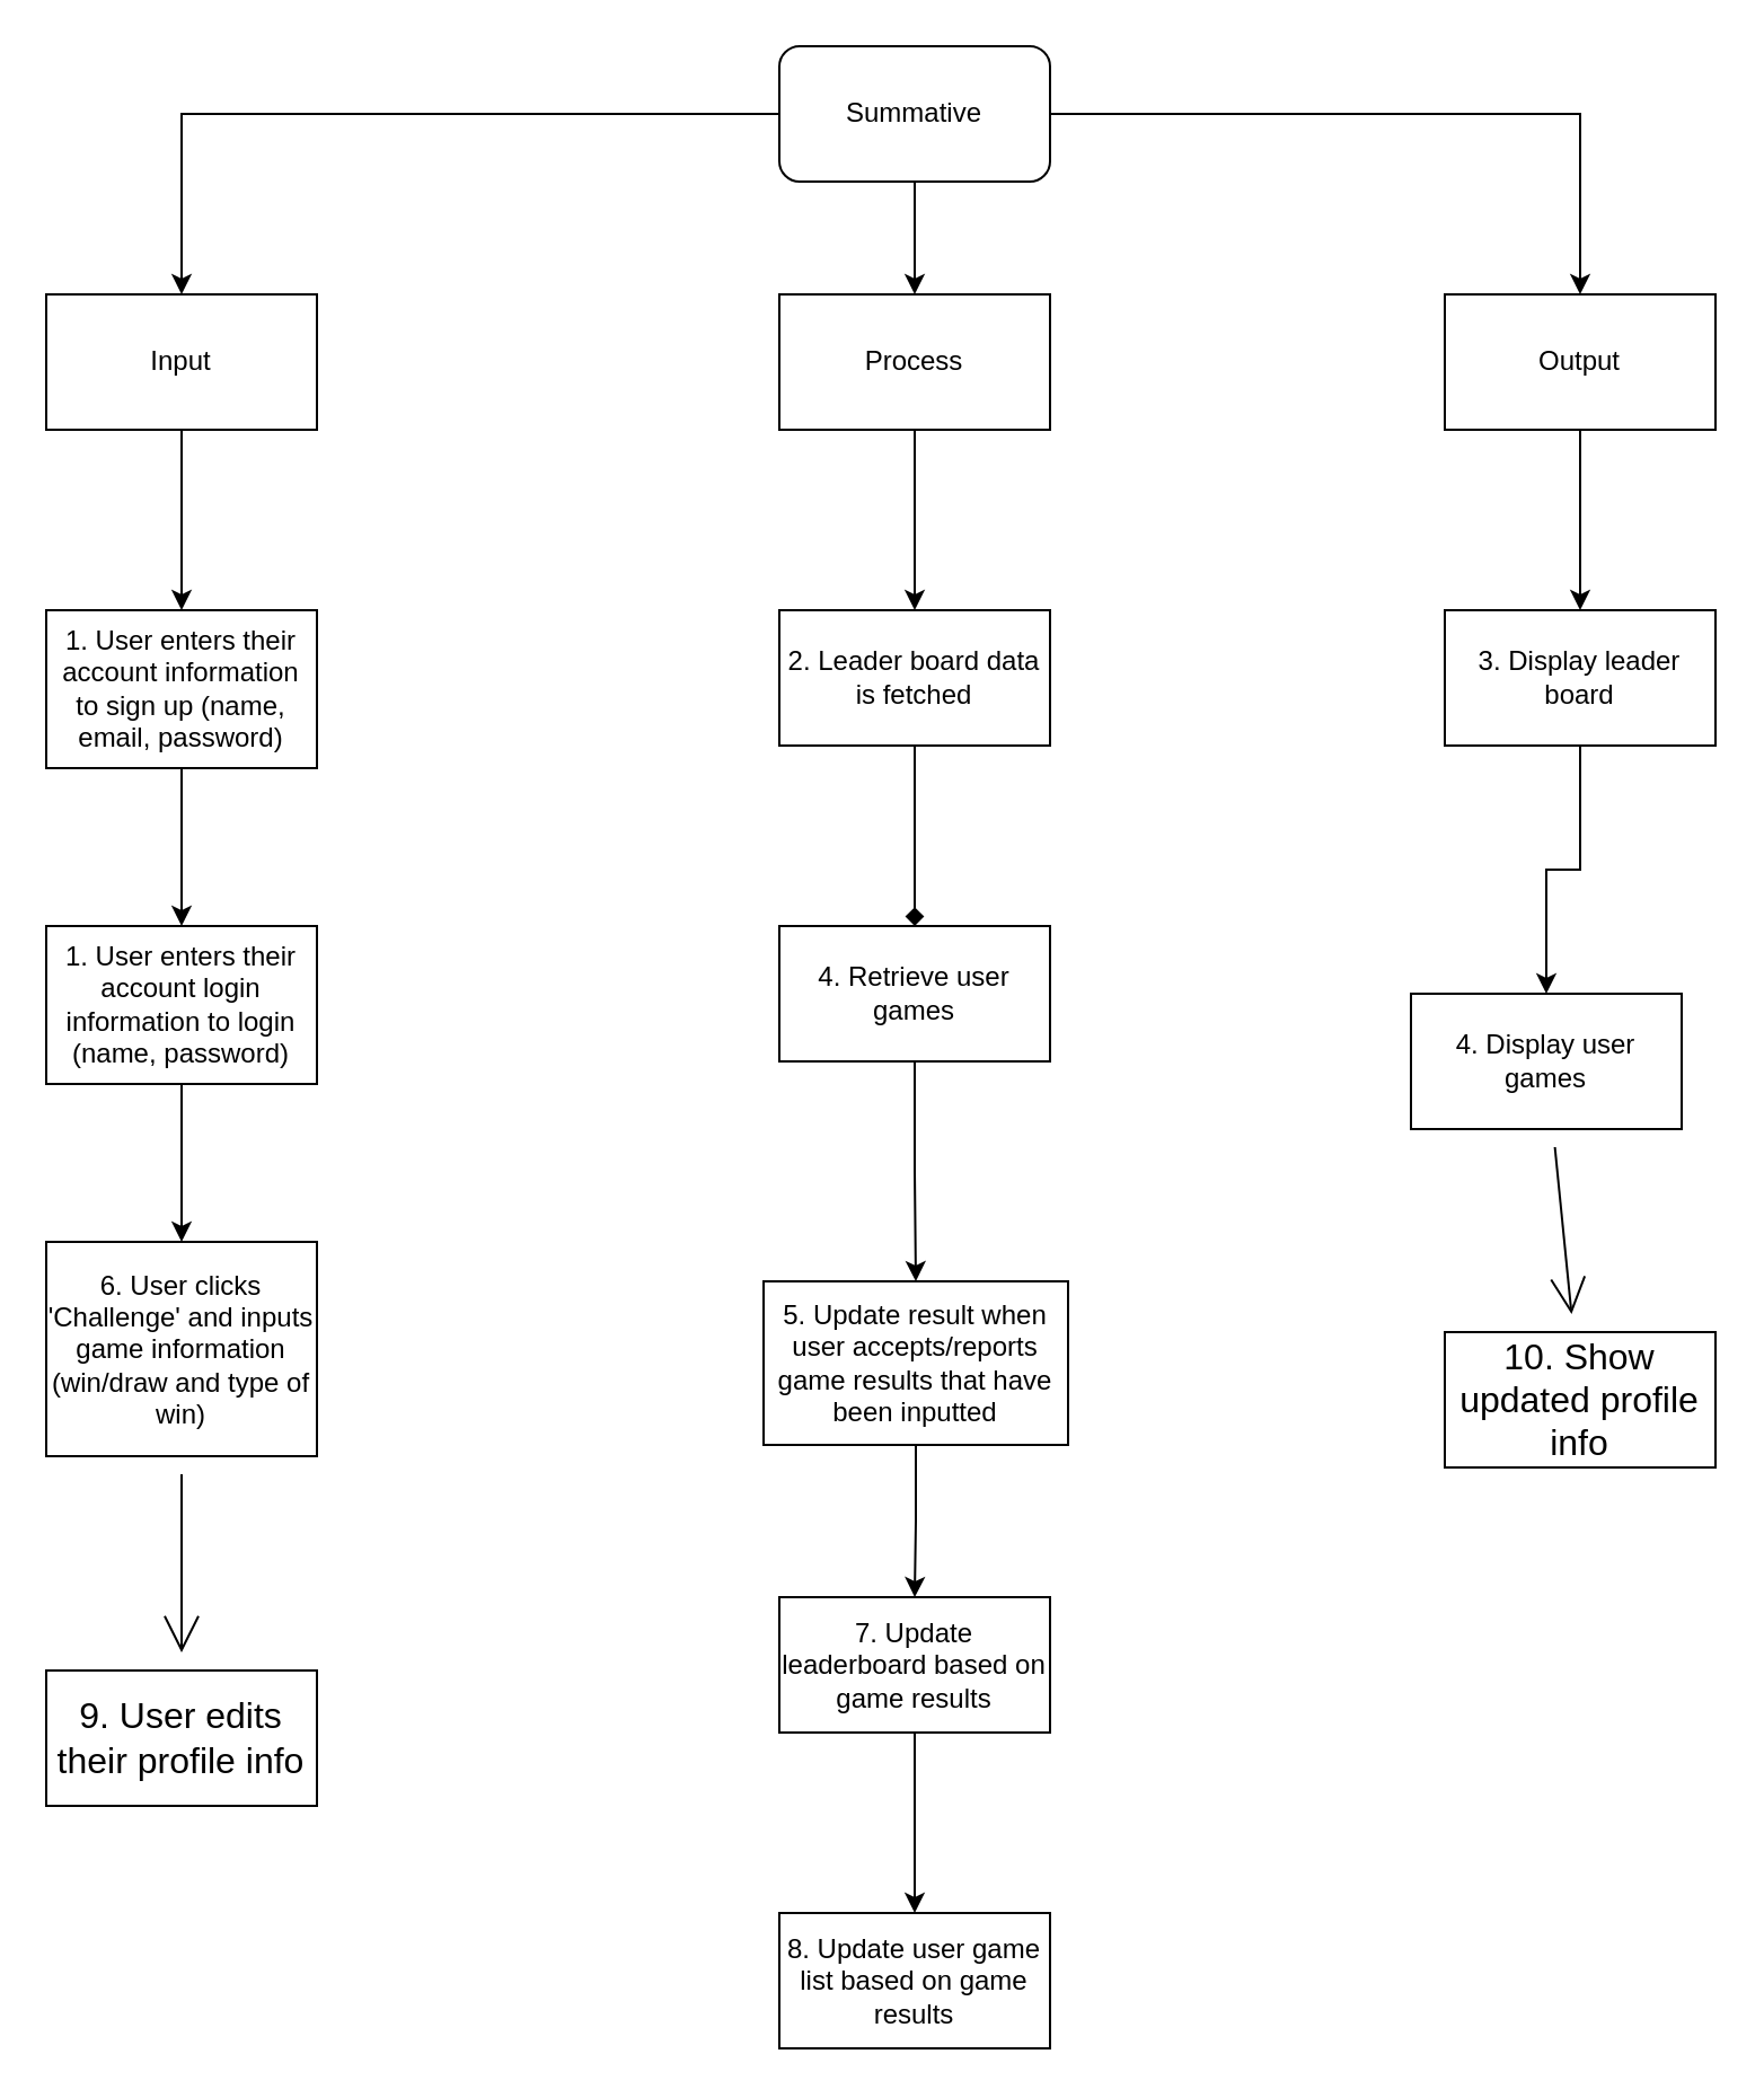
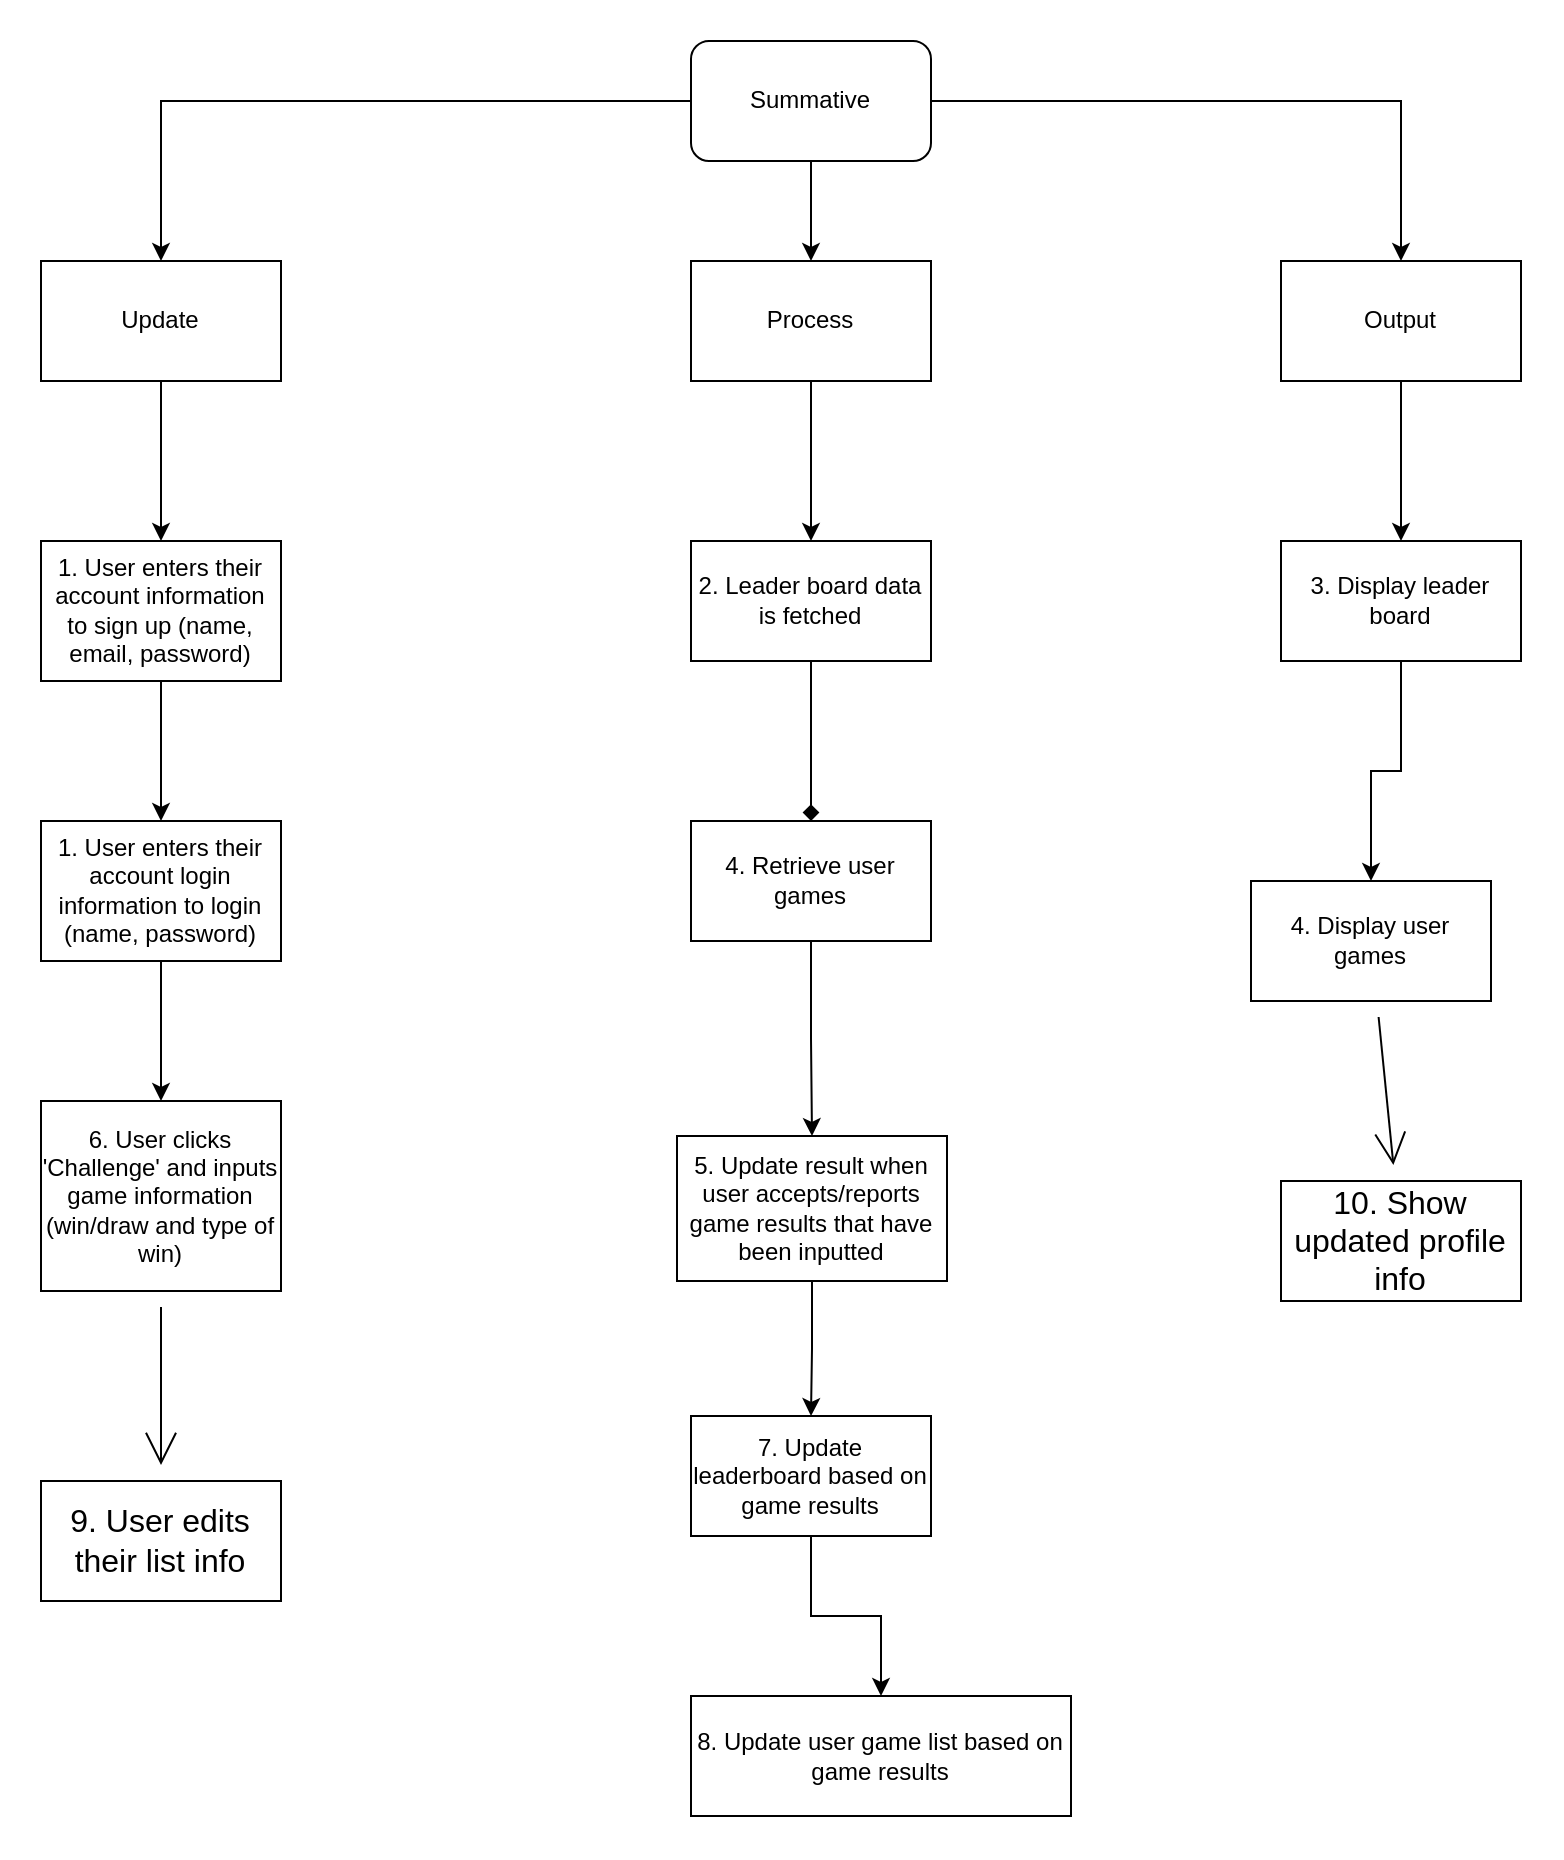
  <mxCell id="0" />
  <mxCell id="1" parent="0" />
  <mxCell id="2" value="" style="edgeStyle=orthogonalEdgeStyle;rounded=0;orthogonalLoop=1;jettySize=auto;html=1;" parent="1" source="5" target="7" edge="1"><mxGeometry relative="1" as="geometry" /></mxCell>
  <mxCell id="3" value="" style="edgeStyle=orthogonalEdgeStyle;rounded=0;orthogonalLoop=1;jettySize=auto;html=1;" parent="1" source="5" target="9" edge="1"><mxGeometry relative="1" as="geometry" /></mxCell>
  <mxCell id="4" value="" style="edgeStyle=orthogonalEdgeStyle;rounded=0;orthogonalLoop=1;jettySize=auto;html=1;" parent="1" source="5" target="11" edge="1"><mxGeometry relative="1" as="geometry" /></mxCell>
  <mxCell id="5" value="Summative" style="whiteSpace=wrap;html=1;rounded=1;" parent="1" vertex="1"><mxGeometry x="345" y="20" width="120" height="60" as="geometry" /></mxCell>
  <mxCell id="6" value="" style="edgeStyle=orthogonalEdgeStyle;rounded=0;orthogonalLoop=1;jettySize=auto;html=1;" parent="1" source="7" target="13" edge="1"><mxGeometry relative="1" as="geometry" /></mxCell>
- <mxCell id="7" value="Input" style="whiteSpace=wrap;html=1;rounded=0;" parent="1" vertex="1"><mxGeometry x="20" y="130" width="120" height="60" as="geometry" /></mxCell>
+ <mxCell id="7" value="Update" style="whiteSpace=wrap;html=1;rounded=0;" parent="1" vertex="1"><mxGeometry x="20" y="130" width="120" height="60" as="geometry" /></mxCell>
  <mxCell id="8" value="" style="edgeStyle=orthogonalEdgeStyle;rounded=0;orthogonalLoop=1;jettySize=auto;html=1;" parent="1" source="9" target="15" edge="1"><mxGeometry relative="1" as="geometry" /></mxCell>
  <mxCell id="9" value="Process" style="whiteSpace=wrap;html=1;rounded=0;" parent="1" vertex="1"><mxGeometry x="345" y="130" width="120" height="60" as="geometry" /></mxCell>
  <mxCell id="10" value="" style="edgeStyle=orthogonalEdgeStyle;rounded=0;orthogonalLoop=1;jettySize=auto;html=1;" parent="1" source="11" target="28" edge="1"><mxGeometry relative="1" as="geometry" /></mxCell>
  <mxCell id="11" value="Output" style="whiteSpace=wrap;html=1;rounded=0;" parent="1" vertex="1"><mxGeometry x="640" y="130" width="120" height="60" as="geometry" /></mxCell>
  <mxCell id="12" value="" style="edgeStyle=orthogonalEdgeStyle;rounded=0;orthogonalLoop=1;jettySize=auto;html=1;" parent="1" source="13" target="19" edge="1"><mxGeometry relative="1" as="geometry" /></mxCell>
  <mxCell id="13" value="1. User enters their account information to sign up (name, email, password)" style="whiteSpace=wrap;html=1;rounded=0;" parent="1" vertex="1"><mxGeometry x="20" y="270" width="120" height="70" as="geometry" /></mxCell>
  <mxCell id="14" value="" style="edgeStyle=orthogonalEdgeStyle;rounded=0;orthogonalLoop=1;jettySize=auto;html=1;endArrow=diamond;" parent="1" source="15" target="17" edge="1"><mxGeometry relative="1" as="geometry" /></mxCell>
  <mxCell id="15" value="2. Leader board data is fetched" style="whiteSpace=wrap;html=1;rounded=0;" parent="1" vertex="1"><mxGeometry x="345" y="270" width="120" height="60" as="geometry" /></mxCell>
  <mxCell id="16" value="" style="edgeStyle=orthogonalEdgeStyle;rounded=0;orthogonalLoop=1;jettySize=auto;html=1;" parent="1" source="17" target="23" edge="1"><mxGeometry relative="1" as="geometry" /></mxCell>
  <mxCell id="17" value="4. Retrieve user games" style="whiteSpace=wrap;html=1;rounded=0;" parent="1" vertex="1"><mxGeometry x="345" y="410" width="120" height="60" as="geometry" /></mxCell>
  <mxCell id="18" value="" style="edgeStyle=orthogonalEdgeStyle;rounded=0;orthogonalLoop=1;jettySize=auto;html=1;" parent="1" source="19" target="21" edge="1"><mxGeometry relative="1" as="geometry" /></mxCell>
  <mxCell id="19" value="1. User enters their account login information to login (name, password)" style="whiteSpace=wrap;html=1;rounded=0;" parent="1" vertex="1"><mxGeometry x="20" y="410" width="120" height="70" as="geometry" /></mxCell>
  <mxCell id="20" value="" style="edgeStyle=none;curved=1;rounded=0;orthogonalLoop=1;jettySize=auto;html=1;fontSize=12;endArrow=open;startSize=14;endSize=14;sourcePerimeterSpacing=8;targetPerimeterSpacing=8;" edge="1" parent="1" source="21" target="31"><mxGeometry relative="1" as="geometry" /></mxCell>
  <mxCell id="21" value="6. User clicks 'Challenge' and inputs game information (win/draw and type of win)" style="whiteSpace=wrap;html=1;rounded=0;" parent="1" vertex="1"><mxGeometry x="20" y="550" width="120" height="95" as="geometry" /></mxCell>
  <mxCell id="22" value="" style="edgeStyle=orthogonalEdgeStyle;rounded=0;orthogonalLoop=1;jettySize=auto;html=1;" parent="1" source="23" target="25" edge="1"><mxGeometry relative="1" as="geometry" /></mxCell>
  <mxCell id="23" value="5. Update result when user accepts/reports game results that have been inputted" style="whiteSpace=wrap;html=1;rounded=0;" parent="1" vertex="1"><mxGeometry x="338" y="567.5" width="135" height="72.5" as="geometry" /></mxCell>
  <mxCell id="24" value="" style="edgeStyle=orthogonalEdgeStyle;rounded=0;orthogonalLoop=1;jettySize=auto;html=1;" parent="1" source="25" target="26" edge="1"><mxGeometry relative="1" as="geometry" /></mxCell>
  <mxCell id="25" value="7. Update leaderboard based on game results" style="whiteSpace=wrap;html=1;rounded=0;" parent="1" vertex="1"><mxGeometry x="345" y="707.5" width="120" height="60" as="geometry" /></mxCell>
- <mxCell id="26" value="8. Update user game list based on game results" style="whiteSpace=wrap;html=1;rounded=0;" parent="1" vertex="1"><mxGeometry x="345" y="847.5" width="120" height="60" as="geometry" /></mxCell>
+ <mxCell id="26" value="8. Update user game list based on game results" style="whiteSpace=wrap;html=1;rounded=0;" parent="1" vertex="1"><mxGeometry x="345" y="847.5" width="190" height="60" as="geometry" /></mxCell>
  <mxCell id="27" value="" style="edgeStyle=orthogonalEdgeStyle;rounded=0;orthogonalLoop=1;jettySize=auto;html=1;" parent="1" source="28" target="30" edge="1"><mxGeometry relative="1" as="geometry" /></mxCell>
  <mxCell id="28" value="3. Display leader board" style="whiteSpace=wrap;html=1;rounded=0;" parent="1" vertex="1"><mxGeometry x="640" y="270" width="120" height="60" as="geometry" /></mxCell>
  <mxCell id="29" value="" style="edgeStyle=none;curved=1;rounded=0;orthogonalLoop=1;jettySize=auto;html=1;fontSize=12;endArrow=open;startSize=14;endSize=14;sourcePerimeterSpacing=8;targetPerimeterSpacing=8;" edge="1" parent="1" source="30" target="32"><mxGeometry relative="1" as="geometry" /></mxCell>
  <mxCell id="30" value="4. Display user games" style="whiteSpace=wrap;html=1;rounded=0;" parent="1" vertex="1"><mxGeometry x="625" y="440" width="120" height="60" as="geometry" /></mxCell>
- <mxCell id="31" value="9. User edits their profile info" style="whiteSpace=wrap;html=1;rounded=0;fontSize=16;" vertex="1" parent="1"><mxGeometry x="20" y="740" width="120" height="60" as="geometry" /></mxCell>
+ <mxCell id="31" value="9. User edits their list info" style="whiteSpace=wrap;html=1;rounded=0;fontSize=16;" vertex="1" parent="1"><mxGeometry x="20" y="740" width="120" height="60" as="geometry" /></mxCell>
  <mxCell id="32" value="10. Show updated profile info" style="whiteSpace=wrap;html=1;rounded=0;fontSize=16;" vertex="1" parent="1"><mxGeometry x="640" y="590" width="120" height="60" as="geometry" /></mxCell>
